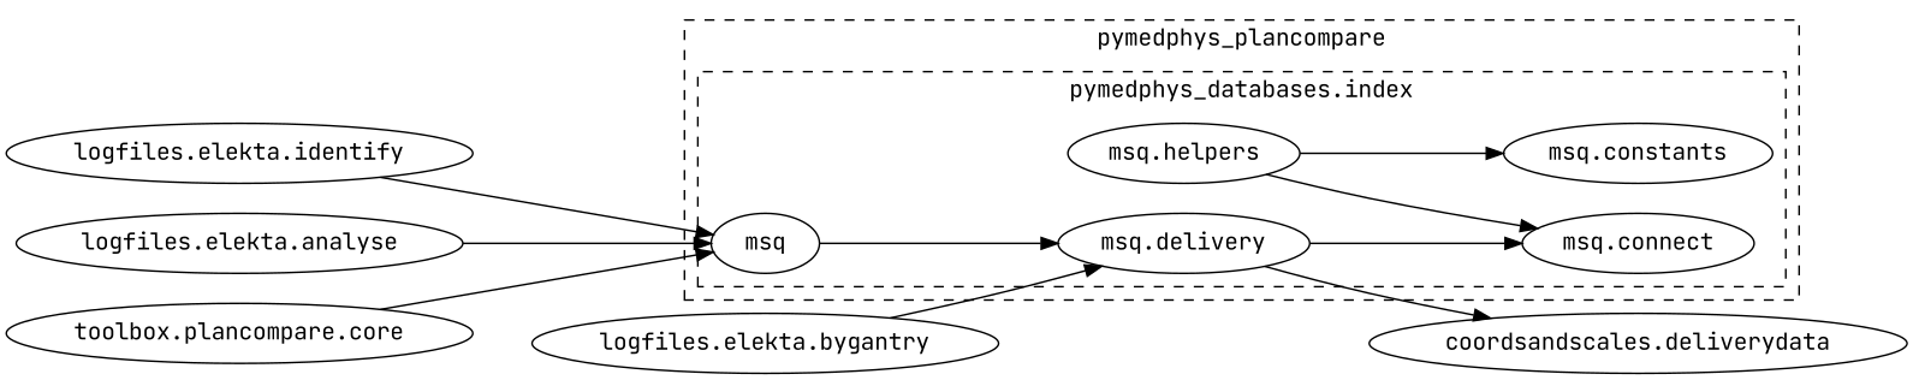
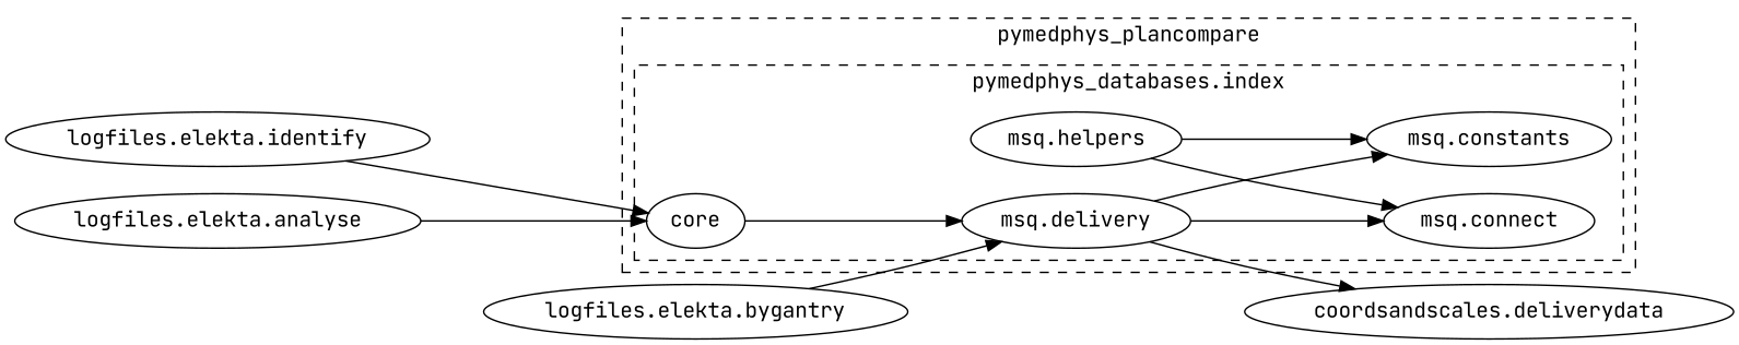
  strict digraph {
    fontname="JetBrains Mono"
    rankdir=LR
    node [fontname="JetBrains Mono"]
    edge [fontname="JetBrains Mono"]
    n1 [label="msq.connect"]
    n2 [label="msq.constants"]
    n3 [label="msq.delivery"]
    n4 [label="msq.helpers"]
-   n5 [label=msq]
+   n5 [label=core]
    n6 [label="coordsandscales.deliverydata"]
    n7 [label="logfiles.elekta.identify"]
    n8 [label="logfiles.elekta.analyse"]
    n9 [label="logfiles.elekta.bygantry"]
-   n10 [label="toolbox.plancompare.core"]
    subgraph cluster_1 {
      label=pymedphys_plancompare
      style=dashed
      subgraph cluster_2 {
        label="pymedphys_databases.index"
        style=dashed
        subgraph sub_3 {
          label="pymedphys_databases.msq"
          rank=same
          style=dashed
          n1
          n2
        }
        subgraph sub_4 {
          label="pymedphys_databases.msq"
          rank=same
          style=dashed
          n3
          n4
        }
        subgraph sub_5 {
          label="pymedphys_databases.msq"
          rank=same
          style=dashed
          n5
        }
      }
    }
    n3 -> n1
+   n3 -> n2
    n3 -> n6
    n4 -> n1
    n4 -> n2
    n5 -> n3
    n7 -> n5
    n8 -> n5
    n9 -> n3
-   n10 -> n5
  }
